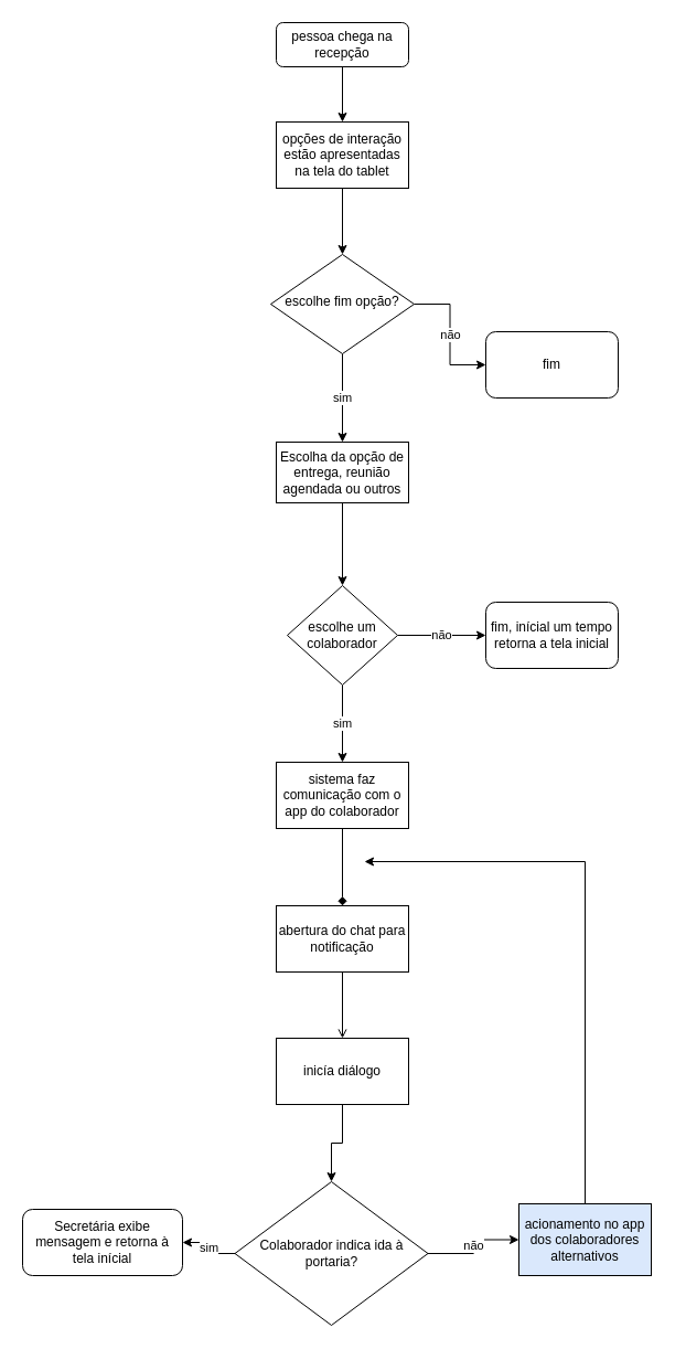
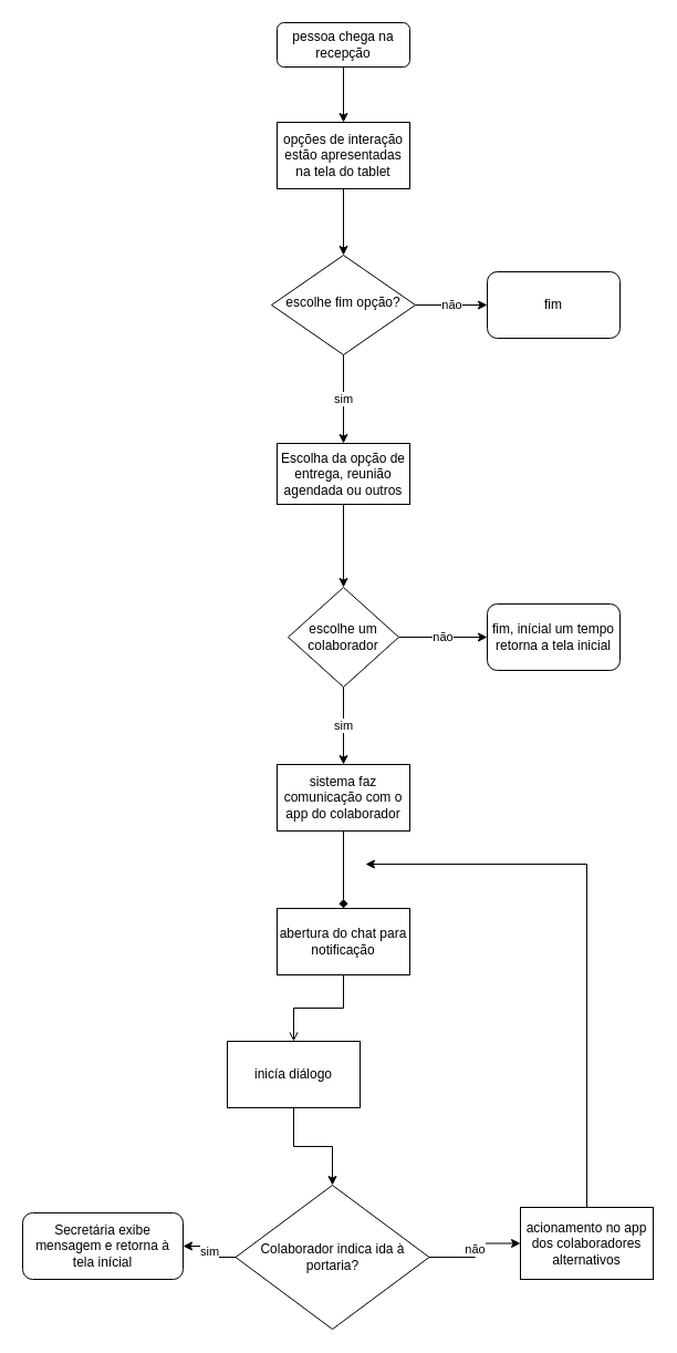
  <mxCell id="0" />
  <mxCell id="1" parent="0" />
  <mxCell id="2" style="edgeStyle=orthogonalEdgeStyle;rounded=0;orthogonalLoop=1;jettySize=auto;html=1;" edge="1" parent="1" source="3" target="8"><mxGeometry relative="1" as="geometry" /></mxCell>
  <mxCell id="3" value="pessoa chega na recepção" style="rounded=1;whiteSpace=wrap;html=1;fontSize=12;glass=0;strokeWidth=1;shadow=0;" parent="1" vertex="1"><mxGeometry x="250" y="20" width="120" height="40" as="geometry" /></mxCell>
  <mxCell id="4" value="não" style="edgeStyle=orthogonalEdgeStyle;rounded=0;orthogonalLoop=1;jettySize=auto;html=1;" edge="1" parent="1" source="6" target="11"><mxGeometry relative="1" as="geometry" /></mxCell>
  <mxCell id="5" value="sim" style="edgeStyle=orthogonalEdgeStyle;rounded=0;orthogonalLoop=1;jettySize=auto;html=1;" edge="1" parent="1" source="6" target="10"><mxGeometry relative="1" as="geometry"><mxPoint x="310" y="370" as="targetPoint" /></mxGeometry></mxCell>
  <mxCell id="6" value="escolhe fim opção?" style="rhombus;whiteSpace=wrap;html=1;shadow=0;fontFamily=Helvetica;fontSize=12;align=center;strokeWidth=1;spacing=6;spacingTop=-4;" parent="1" vertex="1"><mxGeometry x="245" y="230" width="130" height="90" as="geometry" /></mxCell>
  <mxCell id="7" style="edgeStyle=orthogonalEdgeStyle;rounded=0;orthogonalLoop=1;jettySize=auto;html=1;" edge="1" parent="1" source="8" target="6"><mxGeometry relative="1" as="geometry" /></mxCell>
  <mxCell id="8" value="opções de interação estão apresentadas na tela do tablet" style="rounded=0;whiteSpace=wrap;html=1;" vertex="1" parent="1"><mxGeometry x="250" y="110" width="120" height="60" as="geometry" /></mxCell>
  <mxCell id="9" style="edgeStyle=orthogonalEdgeStyle;rounded=0;orthogonalLoop=1;jettySize=auto;html=1;" edge="1" parent="1" source="10" target="14"><mxGeometry relative="1" as="geometry" /></mxCell>
  <mxCell id="10" value="&lt;span&gt;Escolha da opção de entrega, reunião agendada ou outros&lt;/span&gt;" style="rounded=0;whiteSpace=wrap;html=1;" vertex="1" parent="1"><mxGeometry x="250" y="400" width="120" height="55" as="geometry" /></mxCell>
- <mxCell id="11" value="fim" style="rounded=1;whiteSpace=wrap;html=1;" vertex="1" parent="1"><mxGeometry x="440" y="300" width="120" height="60" as="geometry" /></mxCell>
+ <mxCell id="11" value="fim" style="rounded=1;whiteSpace=wrap;html=1;" vertex="1" parent="1"><mxGeometry x="440" y="245" width="120" height="60" as="geometry" /></mxCell>
  <mxCell id="12" value="sim" style="edgeStyle=orthogonalEdgeStyle;rounded=0;orthogonalLoop=1;jettySize=auto;html=1;exitX=0.5;exitY=1;exitDx=0;exitDy=0;entryX=0.5;entryY=0;entryDx=0;entryDy=0;" edge="1" parent="1" source="14" target="17"><mxGeometry relative="1" as="geometry" /></mxCell>
  <mxCell id="13" value="não" style="edgeStyle=orthogonalEdgeStyle;rounded=0;orthogonalLoop=1;jettySize=auto;html=1;" edge="1" parent="1" source="14" target="15"><mxGeometry relative="1" as="geometry" /></mxCell>
  <mxCell id="14" value="escolhe um colaborador" style="rhombus;whiteSpace=wrap;html=1;" vertex="1" parent="1"><mxGeometry x="260" y="530" width="100" height="90" as="geometry" /></mxCell>
  <mxCell id="15" value="fim, inícial um tempo retorna a tela inicial" style="rounded=1;whiteSpace=wrap;html=1;" vertex="1" parent="1"><mxGeometry x="440" y="545" width="120" height="60" as="geometry" /></mxCell>
  <mxCell id="16" style="edgeStyle=orthogonalEdgeStyle;rounded=0;orthogonalLoop=1;jettySize=auto;html=1;endArrow=diamond;" edge="1" parent="1" source="17" target="19"><mxGeometry relative="1" as="geometry" /></mxCell>
  <mxCell id="17" value="sistema faz comunicação com o app do colaborador" style="rounded=0;whiteSpace=wrap;html=1;" vertex="1" parent="1"><mxGeometry x="250" y="690" width="120" height="60" as="geometry" /></mxCell>
  <mxCell id="18" style="edgeStyle=orthogonalEdgeStyle;rounded=0;orthogonalLoop=1;jettySize=auto;html=1;endArrow=open;" edge="1" parent="1" source="19" target="21"><mxGeometry relative="1" as="geometry" /></mxCell>
  <mxCell id="19" value="abertura do chat para notificação" style="rounded=0;whiteSpace=wrap;html=1;" vertex="1" parent="1"><mxGeometry x="250" y="820" width="120" height="60" as="geometry" /></mxCell>
  <mxCell id="20" style="edgeStyle=orthogonalEdgeStyle;rounded=0;orthogonalLoop=1;jettySize=auto;html=1;" edge="1" parent="1" source="21" target="24"><mxGeometry relative="1" as="geometry" /></mxCell>
- <mxCell id="21" value="inicía diálogo" style="rounded=0;whiteSpace=wrap;html=1;" vertex="1" parent="1"><mxGeometry x="250" y="940" width="120" height="60" as="geometry" /></mxCell>
+ <mxCell id="21" value="inicía diálogo" style="rounded=0;whiteSpace=wrap;html=1;" vertex="1" parent="1"><mxGeometry x="205" y="940" width="120" height="60" as="geometry" /></mxCell>
  <mxCell id="22" value="sim" style="edgeStyle=orthogonalEdgeStyle;rounded=0;orthogonalLoop=1;jettySize=auto;html=1;" edge="1" parent="1" source="24" target="25"><mxGeometry relative="1" as="geometry" /></mxCell>
  <mxCell id="23" value="não" style="edgeStyle=orthogonalEdgeStyle;rounded=0;orthogonalLoop=1;jettySize=auto;html=1;" edge="1" parent="1" source="24" target="27"><mxGeometry relative="1" as="geometry" /></mxCell>
  <mxCell id="24" value="Colaborador indica ida à portaria?" style="rhombus;whiteSpace=wrap;html=1;" vertex="1" parent="1"><mxGeometry x="212.5" y="1070" width="175" height="130" as="geometry" /></mxCell>
  <mxCell id="25" value="Secretária exibe mensagem e retorna à tela inícial" style="rounded=1;whiteSpace=wrap;html=1;" vertex="1" parent="1"><mxGeometry x="20" y="1095" width="145" height="60" as="geometry" /></mxCell>
  <mxCell id="26" style="edgeStyle=orthogonalEdgeStyle;rounded=0;orthogonalLoop=1;jettySize=auto;html=1;" edge="1" parent="1" source="27"><mxGeometry relative="1" as="geometry"><mxPoint x="330" y="780" as="targetPoint" /><Array as="points"><mxPoint x="530" y="780" /><mxPoint x="530" y="780" /></Array></mxGeometry></mxCell>
- <mxCell id="27" value="acionamento no app dos colaboradores alternativos" style="rounded=0;whiteSpace=wrap;html=1;fillColor=#dae8fc;" vertex="1" parent="1"><mxGeometry x="470" y="1090" width="120" height="65" as="geometry" /></mxCell>
+ <mxCell id="27" value="acionamento no app dos colaboradores alternativos" style="rounded=0;whiteSpace=wrap;html=1;" vertex="1" parent="1"><mxGeometry x="470" y="1090" width="120" height="65" as="geometry" /></mxCell>
